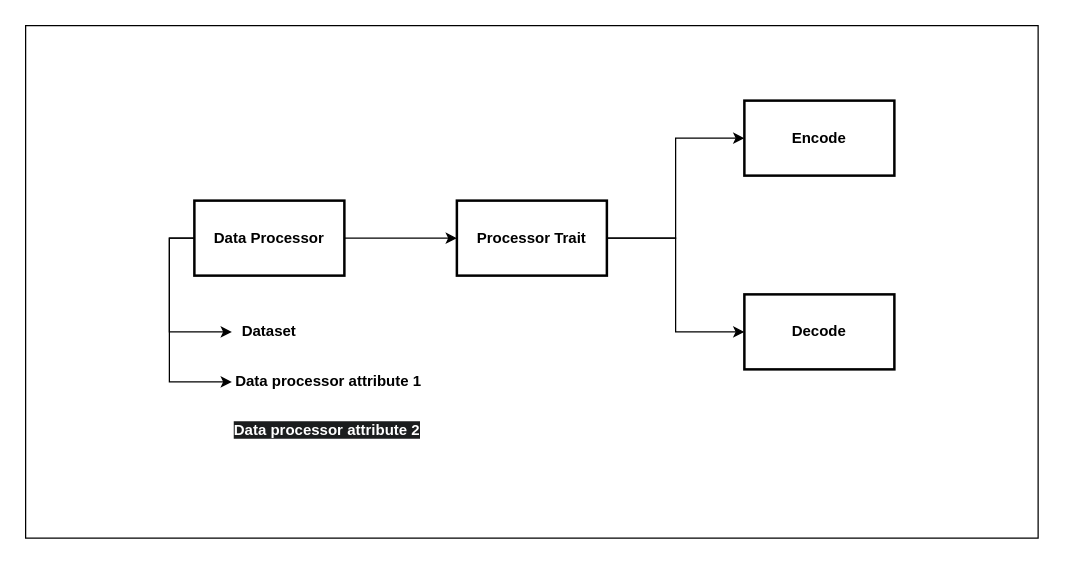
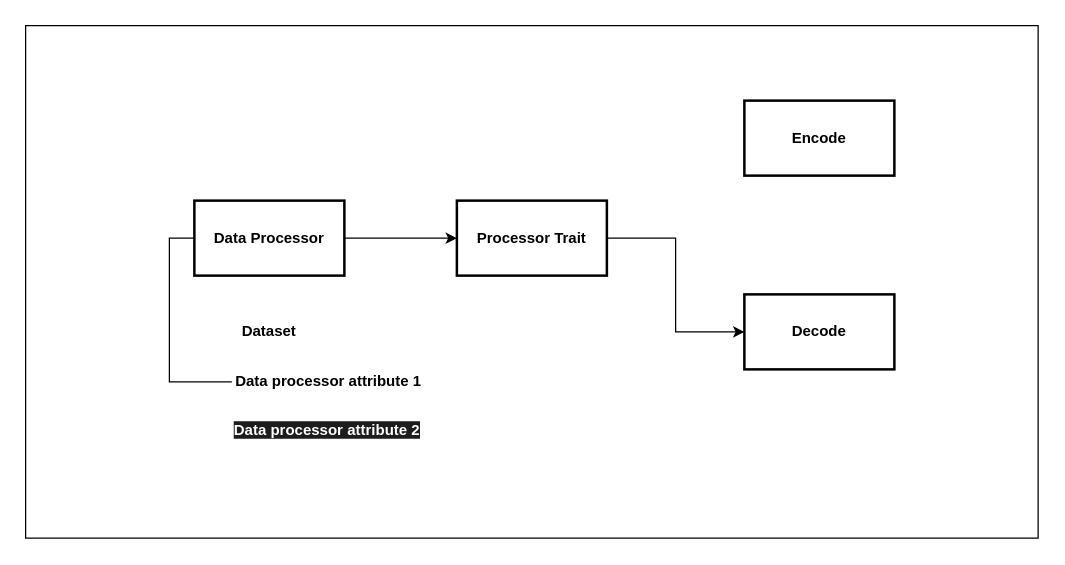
  <mxCell id="0" />
  <mxCell id="1" parent="0" />
  <mxCell id="2" value="" style="rounded=0;whiteSpace=wrap;html=1;" vertex="1" parent="1"><mxGeometry x="20" y="20" width="810" height="410" as="geometry" /></mxCell>
- <mxCell id="3" style="edgeStyle=orthogonalEdgeStyle;rounded=0;orthogonalLoop=1;jettySize=auto;html=1;exitX=0;exitY=0.5;exitDx=0;exitDy=0;entryX=0;entryY=0.5;entryDx=0;entryDy=0;" edge="1" parent="1" source="6" target="7"><mxGeometry relative="1" as="geometry" /></mxCell>
- <mxCell id="4" style="edgeStyle=orthogonalEdgeStyle;rounded=0;orthogonalLoop=1;jettySize=auto;html=1;exitX=0;exitY=0.5;exitDx=0;exitDy=0;entryX=0;entryY=0.5;entryDx=0;entryDy=0;" edge="1" parent="1" source="6" target="8"><mxGeometry relative="1" as="geometry" /></mxCell>
+ <mxCell id="4" style="edgeStyle=orthogonalEdgeStyle;rounded=0;orthogonalLoop=1;jettySize=auto;html=1;exitX=0;exitY=0.5;exitDx=0;exitDy=0;entryX=0;entryY=0.5;entryDx=0;entryDy=0;endArrow=none;" edge="1" parent="1" source="6" target="8"><mxGeometry relative="1" as="geometry" /></mxCell>
  <mxCell id="5" style="edgeStyle=orthogonalEdgeStyle;rounded=0;orthogonalLoop=1;jettySize=auto;html=1;exitX=1;exitY=0.5;exitDx=0;exitDy=0;entryX=0;entryY=0.5;entryDx=0;entryDy=0;" edge="1" parent="1" source="6" target="12"><mxGeometry relative="1" as="geometry" /></mxCell>
  <mxCell id="6" value="&lt;b&gt;Data Processor&lt;/b&gt;" style="rounded=0;whiteSpace=wrap;html=1;strokeWidth=2;" vertex="1" parent="1"><mxGeometry x="155" y="160" width="120" height="60" as="geometry" /></mxCell>
  <mxCell id="7" value="&lt;b&gt;Dataset&lt;/b&gt;" style="text;strokeColor=none;align=center;fillColor=none;html=1;verticalAlign=middle;whiteSpace=wrap;rounded=0;strokeWidth=2;" vertex="1" parent="1"><mxGeometry x="185" y="250" width="60" height="30" as="geometry" /></mxCell>
  <mxCell id="8" value="&lt;b&gt;Data processor attribute 1&lt;/b&gt;" style="text;strokeColor=none;align=center;fillColor=none;html=1;verticalAlign=middle;whiteSpace=wrap;rounded=0;" vertex="1" parent="1"><mxGeometry x="185" y="290" width="155" height="30" as="geometry" /></mxCell>
  <mxCell id="9" value="&lt;span style=&quot;color: rgb(255, 255, 255); font-family: Helvetica; font-size: 12px; font-style: normal; font-variant-ligatures: normal; font-variant-caps: normal; letter-spacing: normal; orphans: 2; text-align: center; text-indent: 0px; text-transform: none; widows: 2; word-spacing: 0px; -webkit-text-stroke-width: 0px; white-space: normal; background-color: rgb(27, 29, 30); text-decoration-thickness: initial; text-decoration-style: initial; text-decoration-color: initial; float: none; display: inline !important;&quot;&gt;&lt;b&gt;Data processor attribute 2&lt;/b&gt;&lt;/span&gt;" style="text;whiteSpace=wrap;html=1;" vertex="1" parent="1"><mxGeometry x="185" y="330" width="170" height="30" as="geometry" /></mxCell>
- <mxCell id="10" style="edgeStyle=orthogonalEdgeStyle;rounded=0;orthogonalLoop=1;jettySize=auto;html=1;exitX=1;exitY=0.5;exitDx=0;exitDy=0;entryX=0;entryY=0.5;entryDx=0;entryDy=0;" edge="1" parent="1" source="12" target="13"><mxGeometry relative="1" as="geometry" /></mxCell>
  <mxCell id="11" style="edgeStyle=orthogonalEdgeStyle;rounded=0;orthogonalLoop=1;jettySize=auto;html=1;exitX=1;exitY=0.5;exitDx=0;exitDy=0;entryX=0;entryY=0.5;entryDx=0;entryDy=0;" edge="1" parent="1" source="12" target="14"><mxGeometry relative="1" as="geometry" /></mxCell>
  <mxCell id="12" value="&lt;b&gt;Processor Trait&lt;/b&gt;" style="rounded=0;whiteSpace=wrap;html=1;strokeWidth=2;" vertex="1" parent="1"><mxGeometry x="365" y="160" width="120" height="60" as="geometry" /></mxCell>
  <mxCell id="13" value="&lt;b&gt;Encode&lt;/b&gt;" style="rounded=0;whiteSpace=wrap;html=1;strokeWidth=2;" vertex="1" parent="1"><mxGeometry x="595" y="80" width="120" height="60" as="geometry" /></mxCell>
  <mxCell id="14" value="&lt;b&gt;Decode&lt;/b&gt;" style="rounded=0;whiteSpace=wrap;html=1;strokeWidth=2;" vertex="1" parent="1"><mxGeometry x="595" y="235" width="120" height="60" as="geometry" /></mxCell>
